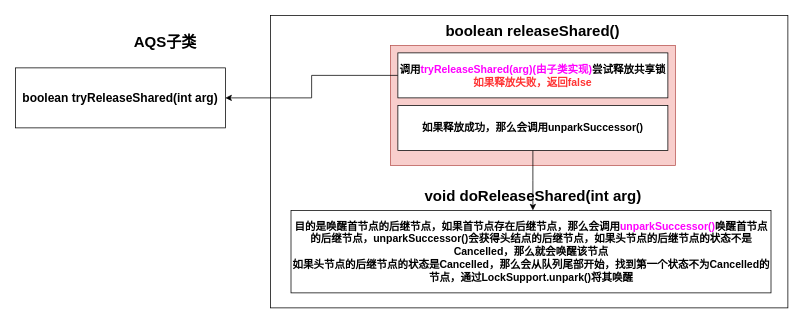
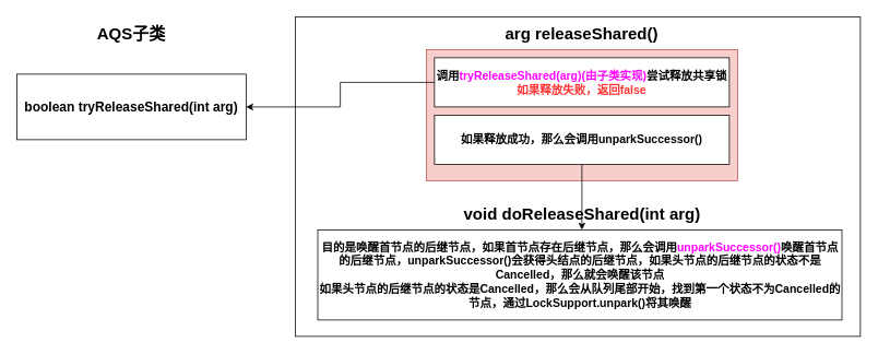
  <mxCell id="0" />
  <mxCell id="1" parent="0" />
  <mxCell id="2" value="" style="rounded=0;whiteSpace=wrap;html=1;" parent="1" vertex="1"><mxGeometry x="360" y="20" width="690" height="390" as="geometry" /></mxCell>
  <mxCell id="3" value="" style="rounded=0;whiteSpace=wrap;html=1;fillColor=#f8cecc;strokeColor=#b85450;" parent="1" vertex="1"><mxGeometry x="520" y="60" width="380" height="160" as="geometry" /></mxCell>
- <mxCell id="4" value="&lt;b&gt;&lt;font style=&quot;font-size: 20px&quot;&gt;boolean releaseShared()&lt;/font&gt;&lt;/b&gt;" style="text;html=1;strokeColor=none;fillColor=none;align=center;verticalAlign=middle;whiteSpace=wrap;rounded=0;" parent="1" vertex="1"><mxGeometry x="565" y="30" width="290" height="20" as="geometry" /></mxCell>
+ <mxCell id="4" value="&lt;b&gt;&lt;font style=&quot;font-size: 20px&quot;&gt;arg releaseShared()&lt;/font&gt;&lt;/b&gt;" style="text;html=1;strokeColor=none;fillColor=none;align=center;verticalAlign=middle;whiteSpace=wrap;rounded=0;" parent="1" vertex="1"><mxGeometry x="565" y="30" width="290" height="20" as="geometry" /></mxCell>
  <mxCell id="5" style="edgeStyle=orthogonalEdgeStyle;rounded=0;orthogonalLoop=1;jettySize=auto;html=1;exitX=0;exitY=0.5;exitDx=0;exitDy=0;entryX=1;entryY=0.5;entryDx=0;entryDy=0;" parent="1" source="6" target="7" edge="1"><mxGeometry relative="1" as="geometry" /></mxCell>
  <mxCell id="6" value="&lt;b style=&quot;font-size: 14px&quot;&gt;调用&lt;font color=&quot;#ff00ff&quot;&gt;tryReleaseShared(arg)(由子类实现)&lt;/font&gt;尝试释放共享锁&lt;br&gt;&lt;font color=&quot;#ff3333&quot;&gt;如果释放失败，返回false&lt;/font&gt;&lt;/b&gt;" style="rounded=0;whiteSpace=wrap;html=1;" parent="1" vertex="1"><mxGeometry x="530" y="70" width="360" height="60" as="geometry" /></mxCell>
  <mxCell id="7" value="&lt;b&gt;&lt;font style=&quot;font-size: 16px&quot;&gt;boolean tryReleaseShared(int arg)&lt;/font&gt;&lt;/b&gt;" style="rounded=0;whiteSpace=wrap;html=1;" parent="1" vertex="1"><mxGeometry x="20" y="90" width="280" height="80" as="geometry" /></mxCell>
- <mxCell id="8" value="&lt;b&gt;&lt;font style=&quot;font-size: 20px&quot;&gt;AQS子类&lt;/font&gt;&lt;/b&gt;" style="text;html=1;strokeColor=none;fillColor=none;align=center;verticalAlign=middle;whiteSpace=wrap;rounded=0;" parent="1" vertex="1"><mxGeometry x="160" y="45" width="120" height="20" as="geometry" /></mxCell>
+ <mxCell id="8" value="&lt;b&gt;&lt;font style=&quot;font-size: 20px&quot;&gt;AQS子类&lt;/font&gt;&lt;/b&gt;" style="text;html=1;strokeColor=none;fillColor=none;align=center;verticalAlign=middle;whiteSpace=wrap;rounded=0;" parent="1" vertex="1"><mxGeometry x="100" y="30" width="120" height="20" as="geometry" /></mxCell>
  <mxCell id="9" style="edgeStyle=orthogonalEdgeStyle;rounded=0;orthogonalLoop=1;jettySize=auto;html=1;exitX=0.5;exitY=1;exitDx=0;exitDy=0;entryX=0.5;entryY=0;entryDx=0;entryDy=0;" parent="1" source="10" edge="1"><mxGeometry relative="1" as="geometry"><mxPoint x="710" y="280" as="targetPoint" /></mxGeometry></mxCell>
  <mxCell id="10" value="&lt;span style=&quot;font-size: 14px&quot;&gt;&lt;b&gt;如果释放成功，那么会调用unparkSuccessor()&lt;/b&gt;&lt;/span&gt;" style="rounded=0;whiteSpace=wrap;html=1;" parent="1" vertex="1"><mxGeometry x="530" y="140" width="360" height="60" as="geometry" /></mxCell>
  <mxCell id="11" value="&lt;b&gt;&lt;font style=&quot;font-size: 20px&quot;&gt;void doReleaseShared(int arg)&lt;/font&gt;&lt;/b&gt;" style="text;html=1;strokeColor=none;fillColor=none;align=center;verticalAlign=middle;whiteSpace=wrap;rounded=0;" parent="1" vertex="1"><mxGeometry x="542.5" y="250" width="335" height="20" as="geometry" /></mxCell>
  <mxCell id="12" value="&lt;span style=&quot;font-size: 14px&quot;&gt;&lt;b&gt;目的是唤醒首节点的后继节点，如果首节点存在后继节点，那么会调用&lt;font color=&quot;#ff00ff&quot;&gt;unparkSuccessor()&lt;/font&gt;唤醒首节点的后继节点，unparkSuccessor()会获得头结点的后继节点，如果头节点的后继节点的状态不是Cancelled，那么就会唤醒该节点&lt;br&gt;如果头节点的后继节点的状态是Cancelled，那么会从队列尾部开始，找到第一个状态不为Cancelled的节点，通过LockSupport.unpark()将其唤醒&lt;br&gt;&lt;/b&gt;&lt;/span&gt;" style="rounded=0;whiteSpace=wrap;html=1;" vertex="1" parent="1"><mxGeometry x="387.5" y="280" width="640" height="110" as="geometry" /></mxCell>
